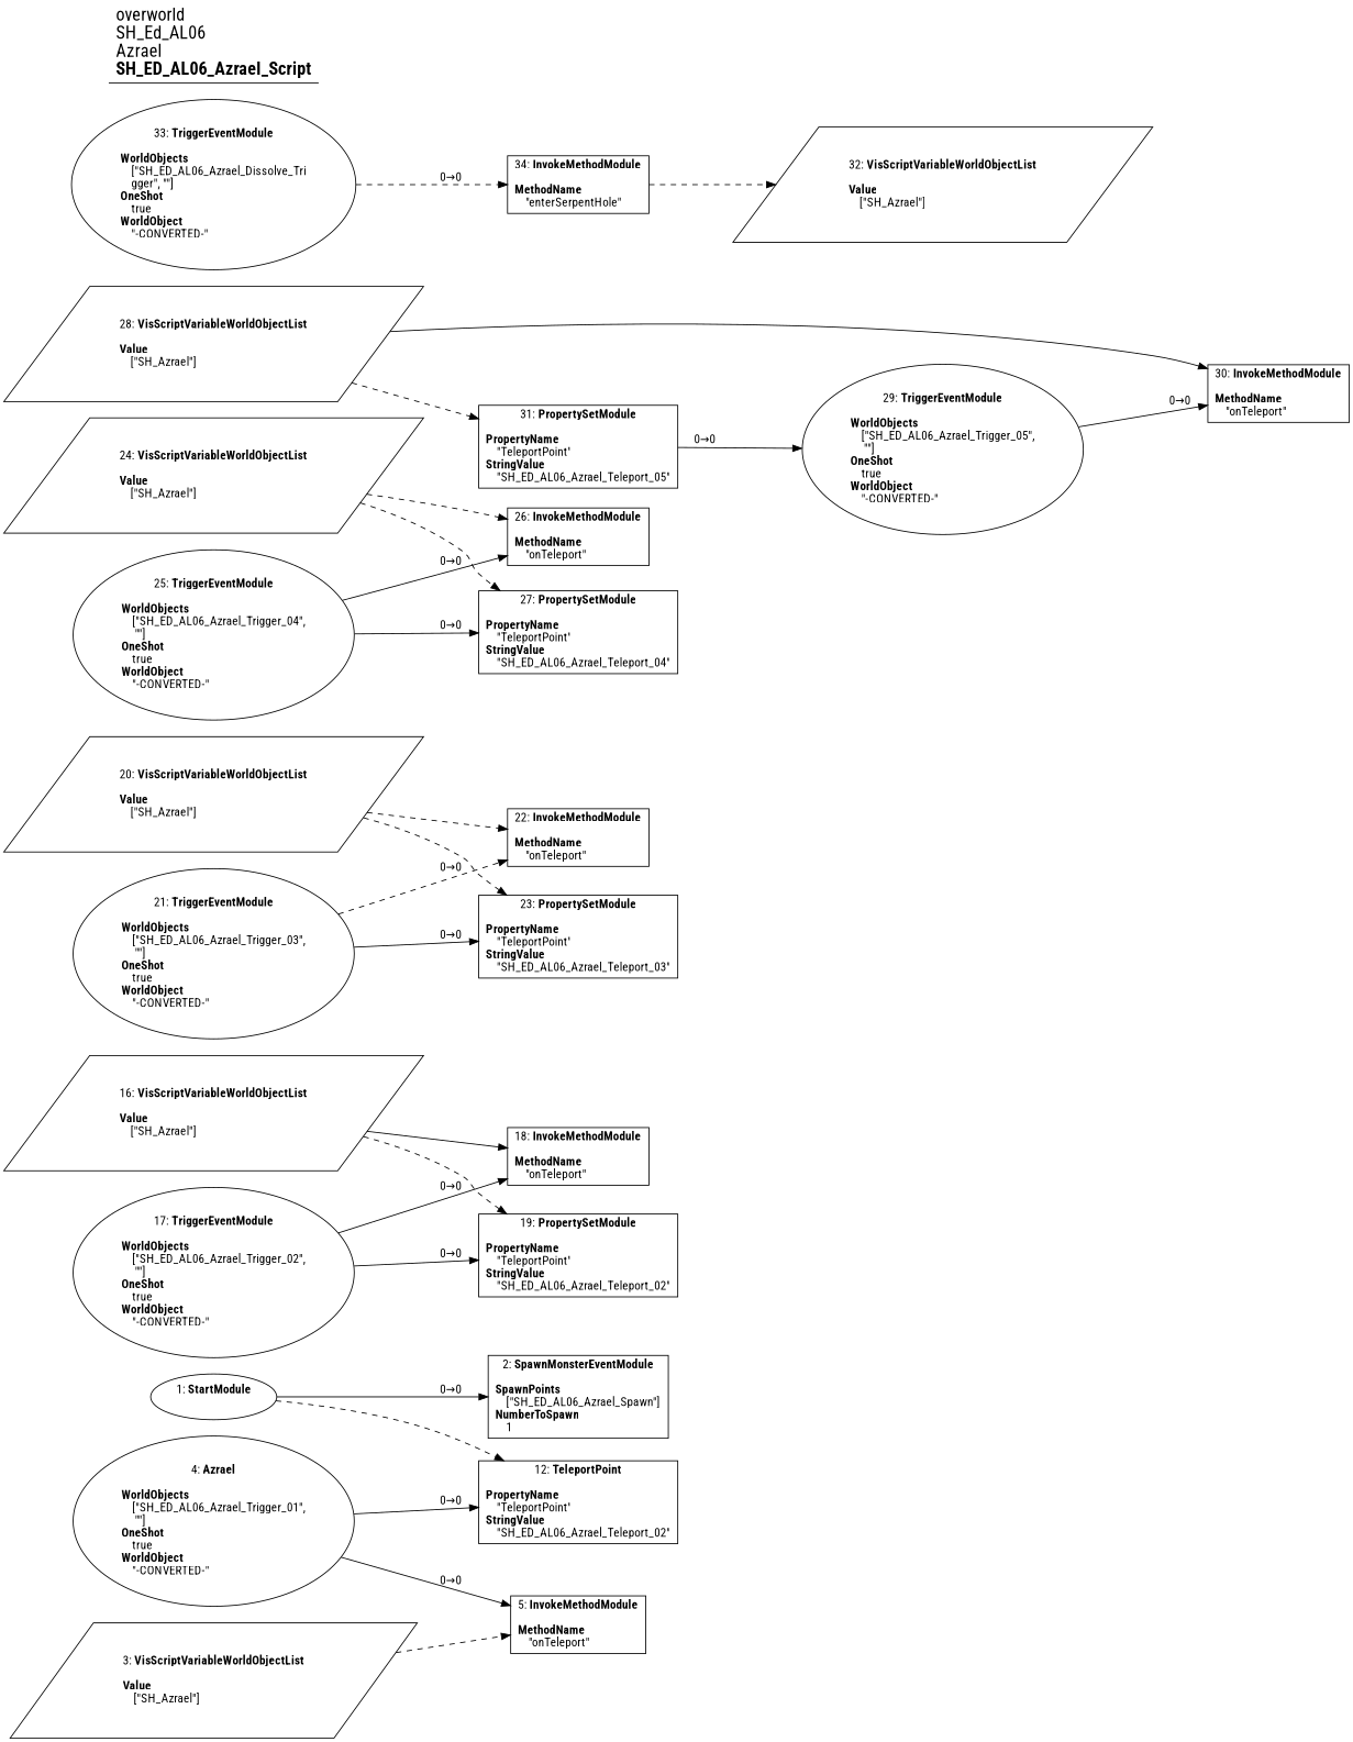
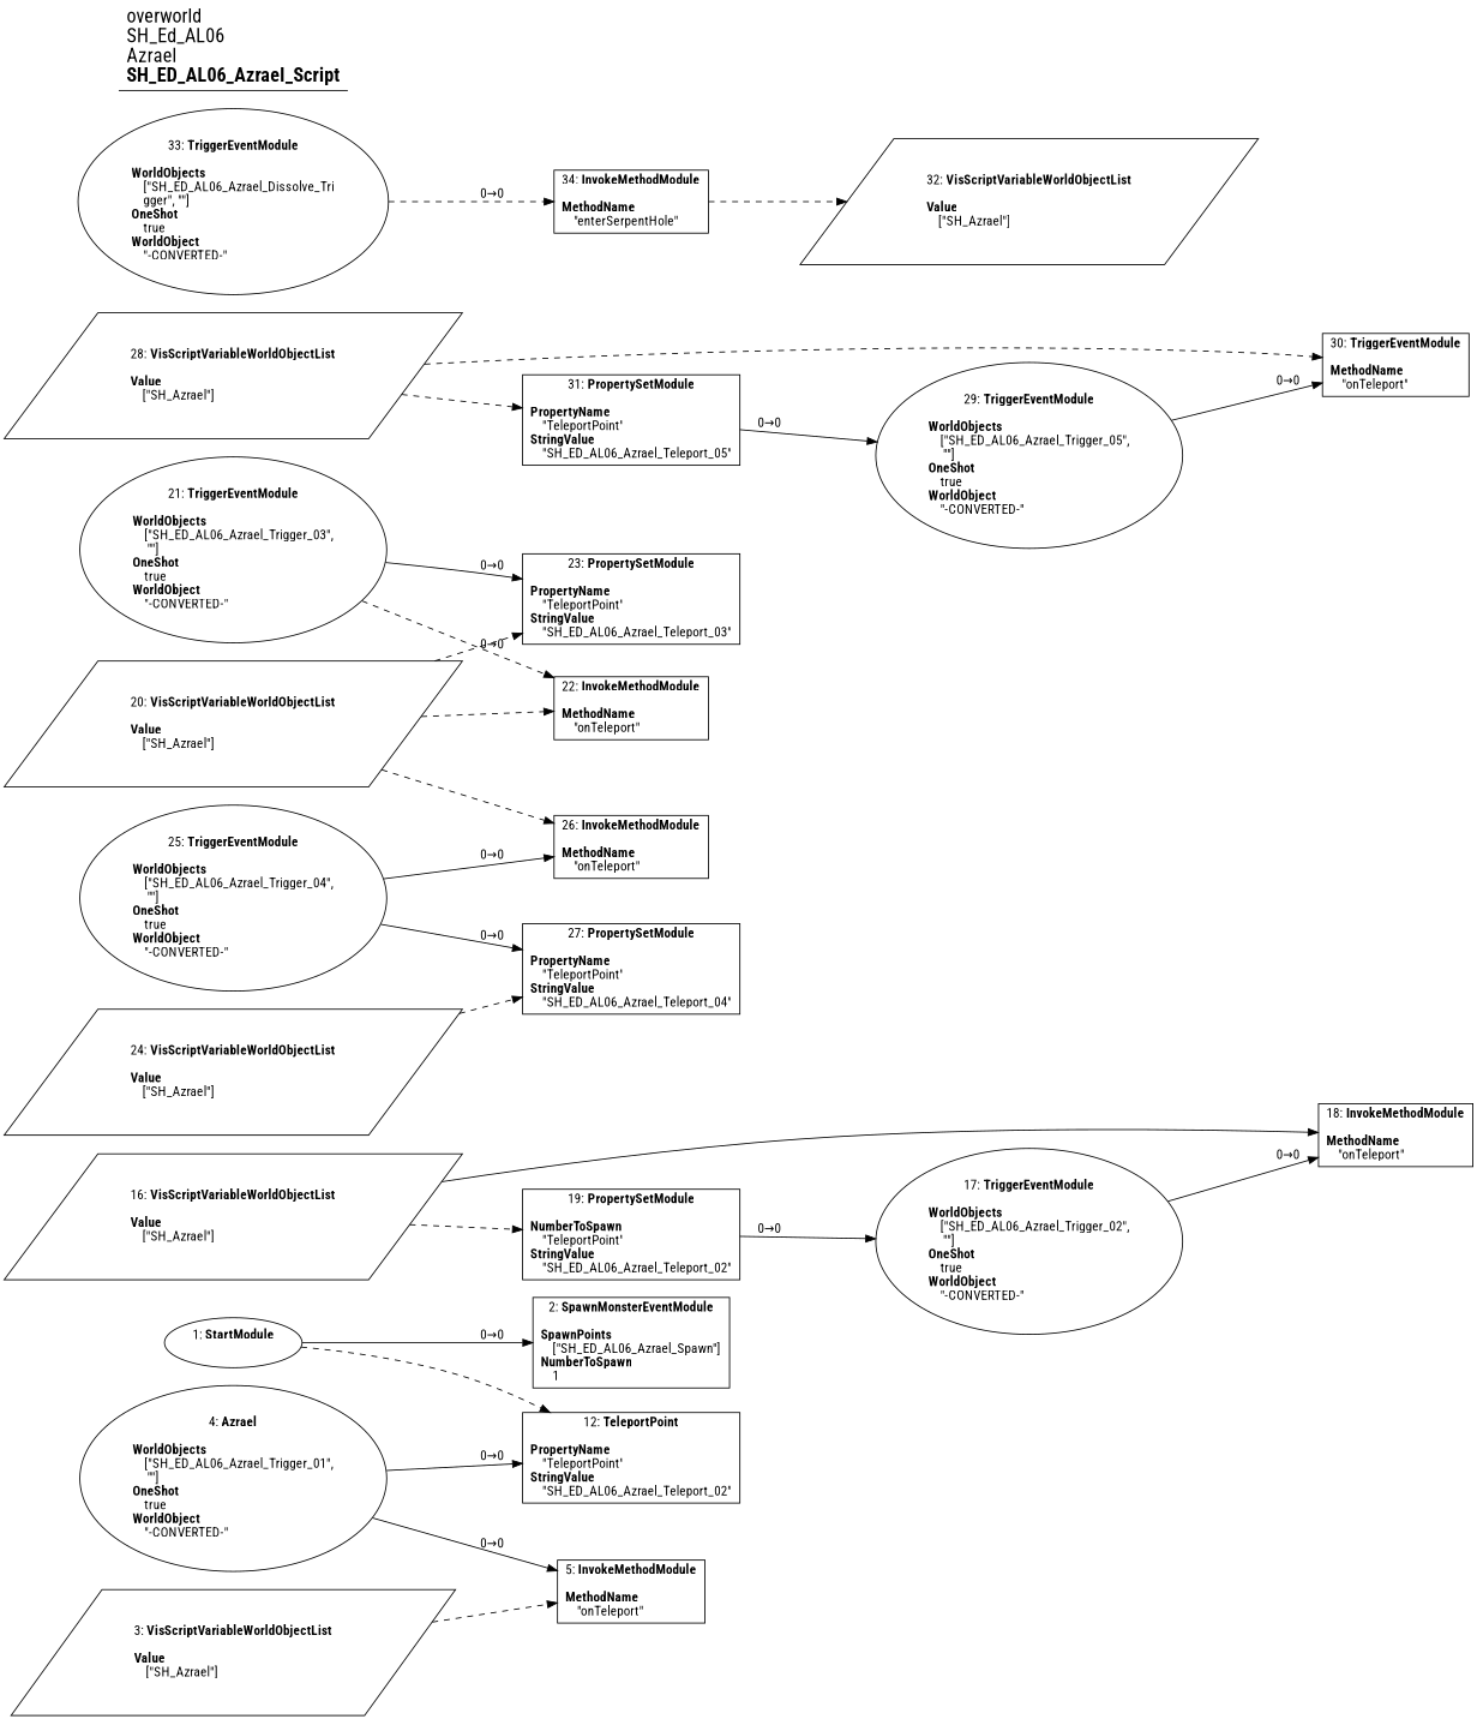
  digraph {
    fontname="Roboto Condensed"
    rankdir=LR
    splines=spline
    node [fontname="Roboto Condensed" shape=box]
    edge [fontname="Roboto Condensed" style=dashed]
    n1 [label=<1: <b>StartModule</b><br/><br/>> shape=oval]
    n2 [label=<2: <b>SpawnMonsterEventModule</b><br/><br/><b>SpawnPoints</b><br align="left"/>    [&quot;SH_ED_AL06_Azrael_Spawn&quot;]<br align="left"/><b>NumberToSpawn</b><br align="left"/>    1<br align="left"/>>]
    n3 [label=<12: <b>TeleportPoint</b><br/><br/><b>PropertyName</b><br align="left"/>    &quot;TeleportPoint&quot;<br align="left"/><b>StringValue</b><br align="left"/>    &quot;SH_ED_AL06_Azrael_Teleport_02&quot;<br align="left"/>>]
    n4 [label=<3: <b>VisScriptVariableWorldObjectList</b><br/><br/><b>Value</b><br align="left"/>    [&quot;SH_Azrael&quot;]<br align="left"/>> shape=parallelogram]
    n5 [label=<5: <b>InvokeMethodModule</b><br/><br/><b>MethodName</b><br align="left"/>    &quot;onTeleport&quot;<br align="left"/>>]
    n6 [label=<4: <b>Azrael</b><br/><br/><b>WorldObjects</b><br align="left"/>    [&quot;SH_ED_AL06_Azrael_Trigger_01&quot;,<br align="left"/>     &quot;&quot;]<br align="left"/><b>OneShot</b><br align="left"/>    true<br align="left"/><b>WorldObject</b><br align="left"/>    &quot;-CONVERTED-&quot;<br align="left"/>> shape=oval]
    n7 [label=<16: <b>VisScriptVariableWorldObjectList</b><br/><br/><b>Value</b><br align="left"/>    [&quot;SH_Azrael&quot;]<br align="left"/>> shape=parallelogram]
    n8 [label=<18: <b>InvokeMethodModule</b><br/><br/><b>MethodName</b><br align="left"/>    &quot;onTeleport&quot;<br align="left"/>>]
-   n9 [label=<19: <b>PropertySetModule</b><br/><br/><b>PropertyName</b><br align="left"/>    &quot;TeleportPoint&quot;<br align="left"/><b>StringValue</b><br align="left"/>    &quot;SH_ED_AL06_Azrael_Teleport_02&quot;<br align="left"/>>]
+   n9 [label=<19: <b>PropertySetModule</b><br/><br/><b>NumberToSpawn</b><br align="left"/>    &quot;TeleportPoint&quot;<br align="left"/><b>StringValue</b><br align="left"/>    &quot;SH_ED_AL06_Azrael_Teleport_02&quot;<br align="left"/>>]
    n10 [label=<17: <b>TriggerEventModule</b><br/><br/><b>WorldObjects</b><br align="left"/>    [&quot;SH_ED_AL06_Azrael_Trigger_02&quot;,<br align="left"/>     &quot;&quot;]<br align="left"/><b>OneShot</b><br align="left"/>    true<br align="left"/><b>WorldObject</b><br align="left"/>    &quot;-CONVERTED-&quot;<br align="left"/>> shape=oval]
    n11 [label=<20: <b>VisScriptVariableWorldObjectList</b><br/><br/><b>Value</b><br align="left"/>    [&quot;SH_Azrael&quot;]<br align="left"/>> shape=parallelogram]
    n12 [label=<22: <b>InvokeMethodModule</b><br/><br/><b>MethodName</b><br align="left"/>    &quot;onTeleport&quot;<br align="left"/>>]
    n13 [label=<23: <b>PropertySetModule</b><br/><br/><b>PropertyName</b><br align="left"/>    &quot;TeleportPoint&quot;<br align="left"/><b>StringValue</b><br align="left"/>    &quot;SH_ED_AL06_Azrael_Teleport_03&quot;<br align="left"/>>]
    n14 [label=<21: <b>TriggerEventModule</b><br/><br/><b>WorldObjects</b><br align="left"/>    [&quot;SH_ED_AL06_Azrael_Trigger_03&quot;,<br align="left"/>     &quot;&quot;]<br align="left"/><b>OneShot</b><br align="left"/>    true<br align="left"/><b>WorldObject</b><br align="left"/>    &quot;-CONVERTED-&quot;<br align="left"/>> shape=oval]
    n15 [label=<24: <b>VisScriptVariableWorldObjectList</b><br/><br/><b>Value</b><br align="left"/>    [&quot;SH_Azrael&quot;]<br align="left"/>> shape=parallelogram]
    n16 [label=<26: <b>InvokeMethodModule</b><br/><br/><b>MethodName</b><br align="left"/>    &quot;onTeleport&quot;<br align="left"/>>]
    n17 [label=<27: <b>PropertySetModule</b><br/><br/><b>PropertyName</b><br align="left"/>    &quot;TeleportPoint&quot;<br align="left"/><b>StringValue</b><br align="left"/>    &quot;SH_ED_AL06_Azrael_Teleport_04&quot;<br align="left"/>>]
    n18 [label=<25: <b>TriggerEventModule</b><br/><br/><b>WorldObjects</b><br align="left"/>    [&quot;SH_ED_AL06_Azrael_Trigger_04&quot;,<br align="left"/>     &quot;&quot;]<br align="left"/><b>OneShot</b><br align="left"/>    true<br align="left"/><b>WorldObject</b><br align="left"/>    &quot;-CONVERTED-&quot;<br align="left"/>> shape=oval]
    n19 [label=<28: <b>VisScriptVariableWorldObjectList</b><br/><br/><b>Value</b><br align="left"/>    [&quot;SH_Azrael&quot;]<br align="left"/>> shape=parallelogram]
-   n20 [label=<30: <b>InvokeMethodModule</b><br/><br/><b>MethodName</b><br align="left"/>    &quot;onTeleport&quot;<br align="left"/>>]
+   n20 [label=<30: <b>TriggerEventModule</b><br/><br/><b>MethodName</b><br align="left"/>    &quot;onTeleport&quot;<br align="left"/>>]
    n21 [label=<31: <b>PropertySetModule</b><br/><br/><b>PropertyName</b><br align="left"/>    &quot;TeleportPoint&quot;<br align="left"/><b>StringValue</b><br align="left"/>    &quot;SH_ED_AL06_Azrael_Teleport_05&quot;<br align="left"/>>]
    n22 [label=<29: <b>TriggerEventModule</b><br/><br/><b>WorldObjects</b><br align="left"/>    [&quot;SH_ED_AL06_Azrael_Trigger_05&quot;,<br align="left"/>     &quot;&quot;]<br align="left"/><b>OneShot</b><br align="left"/>    true<br align="left"/><b>WorldObject</b><br align="left"/>    &quot;-CONVERTED-&quot;<br align="left"/>> shape=oval]
    n23 [label=<32: <b>VisScriptVariableWorldObjectList</b><br/><br/><b>Value</b><br align="left"/>    [&quot;SH_Azrael&quot;]<br align="left"/>> shape=parallelogram]
    n24 [label=<34: <b>InvokeMethodModule</b><br/><br/><b>MethodName</b><br align="left"/>    &quot;enterSerpentHole&quot;<br align="left"/>>]
    n25 [label=<33: <b>TriggerEventModule</b><br/><br/><b>WorldObjects</b><br align="left"/>    [&quot;SH_ED_AL06_Azrael_Dissolve_Tri<br align="left"/>    gger&quot;, &quot;&quot;]<br align="left"/><b>OneShot</b><br align="left"/>    true<br align="left"/><b>WorldObject</b><br align="left"/>    &quot;-CONVERTED-&quot;<br align="left"/>> shape=oval]
    n26 [label=<<font point-size="20">overworld<br align="left"/>SH_Ed_AL06<br align="left"/>Azrael<br align="left"/><b>SH_ED_AL06_Azrael_Script</b><br align="left"/></font>> shape=underline]
    n1 -> n2 [label="0→0" style=""]
    n1 -> n3
    n4 -> n5
    n6 -> n3 [label="0→0" style=""]
    n6 -> n5 [label="0→0" style=""]
    n7 -> n8 [style=solid]
    n7 -> n9
    n10 -> n8 [label="0→0" style=""]
-   n10 -> n9 [label="0→0" style=""]
+   n9 -> n10 [label="0→0" style=""]
    n11 -> n12
    n11 -> n13
    n14 -> n12 [label="0→0"]
    n14 -> n13 [label="0→0" style=""]
-   n15 -> n16
+   n11 -> n16
    n15 -> n17
    n18 -> n16 [label="0→0" style=""]
    n18 -> n17 [label="0→0" style=""]
-   n19 -> n20 [style=solid]
+   n19 -> n20
    n19 -> n21
    n21 -> n22 [label="0→0" style=""]
    n22 -> n20 [label="0→0" style=""]
    n24 -> n23
    n25 -> n24 [label="0→0"]
  }
